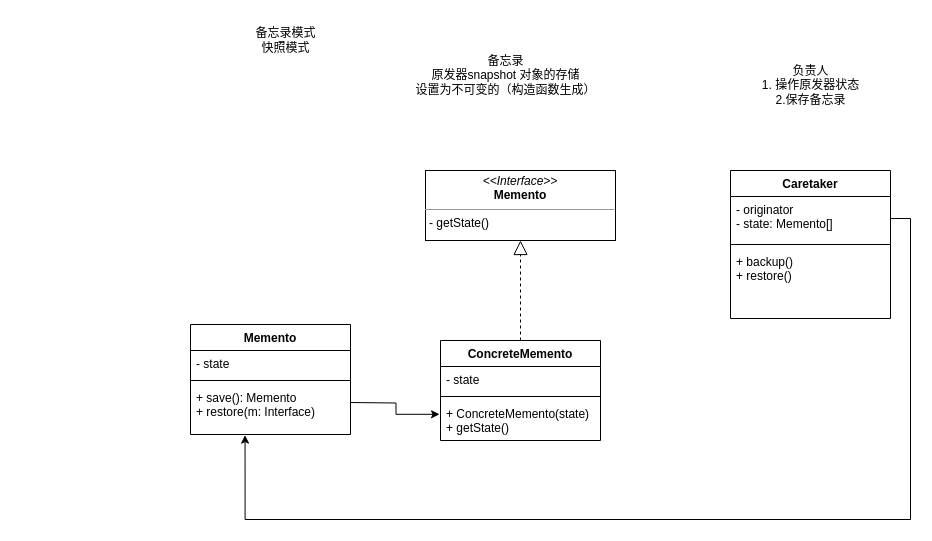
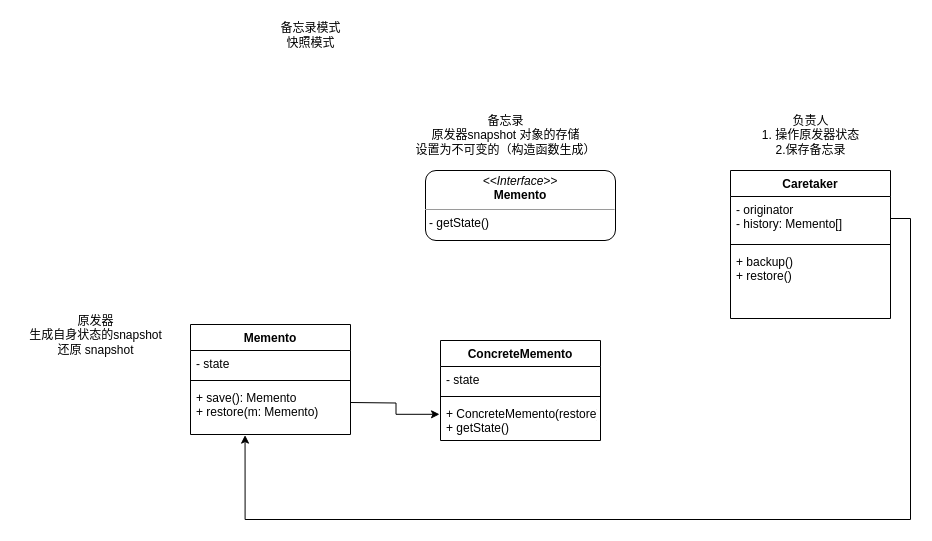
  <mxCell id="0" />
  <mxCell id="1" parent="0" />
- <mxCell id="2" value="&lt;p style=&quot;margin: 0px ; margin-top: 4px ; text-align: center&quot;&gt;&lt;i&gt;&amp;lt;&amp;lt;Interface&amp;gt;&amp;gt;&lt;/i&gt;&lt;br&gt;&lt;b&gt;Memento&lt;/b&gt;&lt;/p&gt;&lt;hr size=&quot;1&quot;&gt;&lt;p style=&quot;margin: 0px ; margin-left: 4px&quot;&gt;&lt;/p&gt;&lt;p style=&quot;margin: 0px ; margin-left: 4px&quot;&gt;- getState()&lt;/p&gt;" style="verticalAlign=top;align=left;overflow=fill;fontSize=12;fontFamily=Helvetica;html=1;" vertex="1" parent="1"><mxGeometry x="425" y="170" width="190" height="70" as="geometry" /></mxCell>
+ <mxCell id="2" value="&lt;p style=&quot;margin: 0px ; margin-top: 4px ; text-align: center&quot;&gt;&lt;i&gt;&amp;lt;&amp;lt;Interface&amp;gt;&amp;gt;&lt;/i&gt;&lt;br&gt;&lt;b&gt;Memento&lt;/b&gt;&lt;/p&gt;&lt;hr size=&quot;1&quot;&gt;&lt;p style=&quot;margin: 0px ; margin-left: 4px&quot;&gt;&lt;/p&gt;&lt;p style=&quot;margin: 0px ; margin-left: 4px&quot;&gt;- getState()&lt;/p&gt;" style="verticalAlign=top;align=left;overflow=fill;fontSize=12;fontFamily=Helvetica;html=1;rounded=1;" vertex="1" parent="1"><mxGeometry x="425" y="170" width="190" height="70" as="geometry" /></mxCell>
  <mxCell id="3" value="ConcreteMemento" style="swimlane;fontStyle=1;align=center;verticalAlign=top;childLayout=stackLayout;horizontal=1;startSize=26;horizontalStack=0;resizeParent=1;resizeParentMax=0;resizeLast=0;collapsible=1;marginBottom=0;" vertex="1" parent="1"><mxGeometry x="440" y="340" width="160" height="100" as="geometry" /></mxCell>
  <mxCell id="4" value="- state" style="text;strokeColor=none;fillColor=none;align=left;verticalAlign=top;spacingLeft=4;spacingRight=4;overflow=hidden;rotatable=0;points=[[0,0.5],[1,0.5]];portConstraint=eastwest;" vertex="1" parent="3"><mxGeometry y="26" width="160" height="26" as="geometry" /></mxCell>
  <mxCell id="5" value="" style="line;strokeWidth=1;fillColor=none;align=left;verticalAlign=middle;spacingTop=-1;spacingLeft=3;spacingRight=3;rotatable=0;labelPosition=right;points=[];portConstraint=eastwest;" vertex="1" parent="3"><mxGeometry y="52" width="160" height="8" as="geometry" /></mxCell>
- <mxCell id="6" value="+ ConcreteMemento(state)&#10;+ getState()" style="text;strokeColor=none;fillColor=none;align=left;verticalAlign=top;spacingLeft=4;spacingRight=4;overflow=hidden;rotatable=0;points=[[0,0.5],[1,0.5]];portConstraint=eastwest;" vertex="1" parent="3"><mxGeometry y="60" width="160" height="40" as="geometry" /></mxCell>
+ <mxCell id="6" value="+ ConcreteMemento(restore)&#10;+ getState()" style="text;strokeColor=none;fillColor=none;align=left;verticalAlign=top;spacingLeft=4;spacingRight=4;overflow=hidden;rotatable=0;points=[[0,0.5],[1,0.5]];portConstraint=eastwest;" vertex="1" parent="3"><mxGeometry y="60" width="160" height="40" as="geometry" /></mxCell>
  <mxCell id="7" value="Caretaker" style="swimlane;fontStyle=1;align=center;verticalAlign=top;childLayout=stackLayout;horizontal=1;startSize=26;horizontalStack=0;resizeParent=1;resizeParentMax=0;resizeLast=0;collapsible=1;marginBottom=0;" vertex="1" parent="1"><mxGeometry x="730" y="170" width="160" height="148" as="geometry" /></mxCell>
- <mxCell id="8" value="- originator&#10;- state: Memento[]" style="text;strokeColor=none;fillColor=none;align=left;verticalAlign=top;spacingLeft=4;spacingRight=4;overflow=hidden;rotatable=0;points=[[0,0.5],[1,0.5]];portConstraint=eastwest;" vertex="1" parent="7"><mxGeometry y="26" width="160" height="44" as="geometry" /></mxCell>
+ <mxCell id="8" value="- originator&#10;- history: Memento[]" style="text;strokeColor=none;fillColor=none;align=left;verticalAlign=top;spacingLeft=4;spacingRight=4;overflow=hidden;rotatable=0;points=[[0,0.5],[1,0.5]];portConstraint=eastwest;" vertex="1" parent="7"><mxGeometry y="26" width="160" height="44" as="geometry" /></mxCell>
  <mxCell id="9" value="" style="line;strokeWidth=1;fillColor=none;align=left;verticalAlign=middle;spacingTop=-1;spacingLeft=3;spacingRight=3;rotatable=0;labelPosition=right;points=[];portConstraint=eastwest;" vertex="1" parent="7"><mxGeometry y="70" width="160" height="8" as="geometry" /></mxCell>
  <mxCell id="10" value="+ backup()&#10;+ restore()" style="text;strokeColor=none;fillColor=none;align=left;verticalAlign=top;spacingLeft=4;spacingRight=4;overflow=hidden;rotatable=0;points=[[0,0.5],[1,0.5]];portConstraint=eastwest;" vertex="1" parent="7"><mxGeometry y="78" width="160" height="70" as="geometry" /></mxCell>
  <mxCell id="11" value="Memento" style="swimlane;fontStyle=1;align=center;verticalAlign=top;childLayout=stackLayout;horizontal=1;startSize=26;horizontalStack=0;resizeParent=1;resizeParentMax=0;resizeLast=0;collapsible=1;marginBottom=0;" vertex="1" parent="1"><mxGeometry x="190" y="324" width="160" height="110" as="geometry" /></mxCell>
  <mxCell id="12" value="- state" style="text;strokeColor=none;fillColor=none;align=left;verticalAlign=top;spacingLeft=4;spacingRight=4;overflow=hidden;rotatable=0;points=[[0,0.5],[1,0.5]];portConstraint=eastwest;" vertex="1" parent="11"><mxGeometry y="26" width="160" height="26" as="geometry" /></mxCell>
  <mxCell id="13" value="" style="line;strokeWidth=1;fillColor=none;align=left;verticalAlign=middle;spacingTop=-1;spacingLeft=3;spacingRight=3;rotatable=0;labelPosition=right;points=[];portConstraint=eastwest;" vertex="1" parent="11"><mxGeometry y="52" width="160" height="8" as="geometry" /></mxCell>
- <mxCell id="14" value="+ save(): Memento&#10;+ restore(m: Interface)" style="text;strokeColor=none;fillColor=none;align=left;verticalAlign=top;spacingLeft=4;spacingRight=4;overflow=hidden;rotatable=0;points=[[0,0.5],[1,0.5]];portConstraint=eastwest;" vertex="1" parent="11"><mxGeometry y="60" width="160" height="50" as="geometry" /></mxCell>
- <mxCell id="16" value="备忘录&lt;br&gt;原发器snapshot 对象的存储&lt;br&gt;设置为不可变的（构造函数生成）" style="text;html=1;align=center;verticalAlign=middle;resizable=0;points=[];autosize=1;strokeColor=none;fillColor=none;" vertex="1" parent="1"><mxGeometry x="405" y="50" width="200" height="50" as="geometry" /></mxCell>
- <mxCell id="17" value="负责人&lt;br&gt;1. 操作原发器状态&lt;br&gt;2.保存备忘录" style="text;html=1;align=center;verticalAlign=middle;resizable=0;points=[];autosize=1;strokeColor=none;fillColor=none;" vertex="1" parent="1"><mxGeometry x="755" y="60" width="110" height="50" as="geometry" /></mxCell>
- <mxCell id="18" value="备忘录模式&lt;br&gt;快照模式" style="text;html=1;align=center;verticalAlign=middle;resizable=0;points=[];autosize=1;strokeColor=none;fillColor=none;" vertex="1" parent="1"><mxGeometry x="245" y="25" width="80" height="30" as="geometry" /></mxCell>
+ <mxCell id="14" value="+ save(): Memento&#10;+ restore(m: Memento)" style="text;strokeColor=none;fillColor=none;align=left;verticalAlign=top;spacingLeft=4;spacingRight=4;overflow=hidden;rotatable=0;points=[[0,0.5],[1,0.5]];portConstraint=eastwest;" vertex="1" parent="11"><mxGeometry y="60" width="160" height="50" as="geometry" /></mxCell>
+ <mxCell id="15" value="原发器&lt;br&gt;生成自身状态的snapshot&lt;br&gt;还原 snapshot" style="text;html=1;align=center;verticalAlign=middle;resizable=0;points=[];autosize=1;strokeColor=none;fillColor=none;" vertex="1" parent="1"><mxGeometry x="20" y="310" width="150" height="50" as="geometry" /></mxCell>
+ <mxCell id="16" value="备忘录&lt;br&gt;原发器snapshot 对象的存储&lt;br&gt;设置为不可变的（构造函数生成）" style="text;html=1;align=center;verticalAlign=middle;resizable=0;points=[];autosize=1;strokeColor=none;fillColor=none;" vertex="1" parent="1"><mxGeometry x="405" y="110" width="200" height="50" as="geometry" /></mxCell>
+ <mxCell id="17" value="负责人&lt;br&gt;1. 操作原发器状态&lt;br&gt;2.保存备忘录" style="text;html=1;align=center;verticalAlign=middle;resizable=0;points=[];autosize=1;strokeColor=none;fillColor=none;" vertex="1" parent="1"><mxGeometry x="755" y="110" width="110" height="50" as="geometry" /></mxCell>
+ <mxCell id="18" value="备忘录模式&lt;br&gt;快照模式" style="text;html=1;align=center;verticalAlign=middle;resizable=0;points=[];autosize=1;strokeColor=none;fillColor=none;" vertex="1" parent="1"><mxGeometry x="270" y="20" width="80" height="30" as="geometry" /></mxCell>
  <mxCell id="19" style="edgeStyle=orthogonalEdgeStyle;rounded=0;orthogonalLoop=1;jettySize=auto;html=1;entryX=-0.006;entryY=0.345;entryDx=0;entryDy=0;entryPerimeter=0;" edge="1" parent="1" target="6"><mxGeometry relative="1" as="geometry"><mxPoint x="350" y="402" as="sourcePoint" /></mxGeometry></mxCell>
- <mxCell id="20" value="" style="endArrow=block;dashed=1;endFill=0;endSize=12;html=1;rounded=0;exitX=0.5;exitY=0;exitDx=0;exitDy=0;entryX=0.5;entryY=1;entryDx=0;entryDy=0;" edge="1" parent="1" source="3" target="2"><mxGeometry width="160" relative="1" as="geometry"><mxPoint x="540" y="210" as="sourcePoint" /><mxPoint x="700" y="210" as="targetPoint" /></mxGeometry></mxCell>
  <mxCell id="21" style="edgeStyle=orthogonalEdgeStyle;rounded=0;orthogonalLoop=1;jettySize=auto;html=1;entryX=0.341;entryY=1.012;entryDx=0;entryDy=0;entryPerimeter=0;" edge="1" parent="1" source="8" target="14"><mxGeometry relative="1" as="geometry"><mxPoint x="240" y="519" as="targetPoint" /><Array as="points"><mxPoint x="910" y="218" /><mxPoint x="910" y="519" /><mxPoint x="245" y="519" /></Array></mxGeometry></mxCell>
